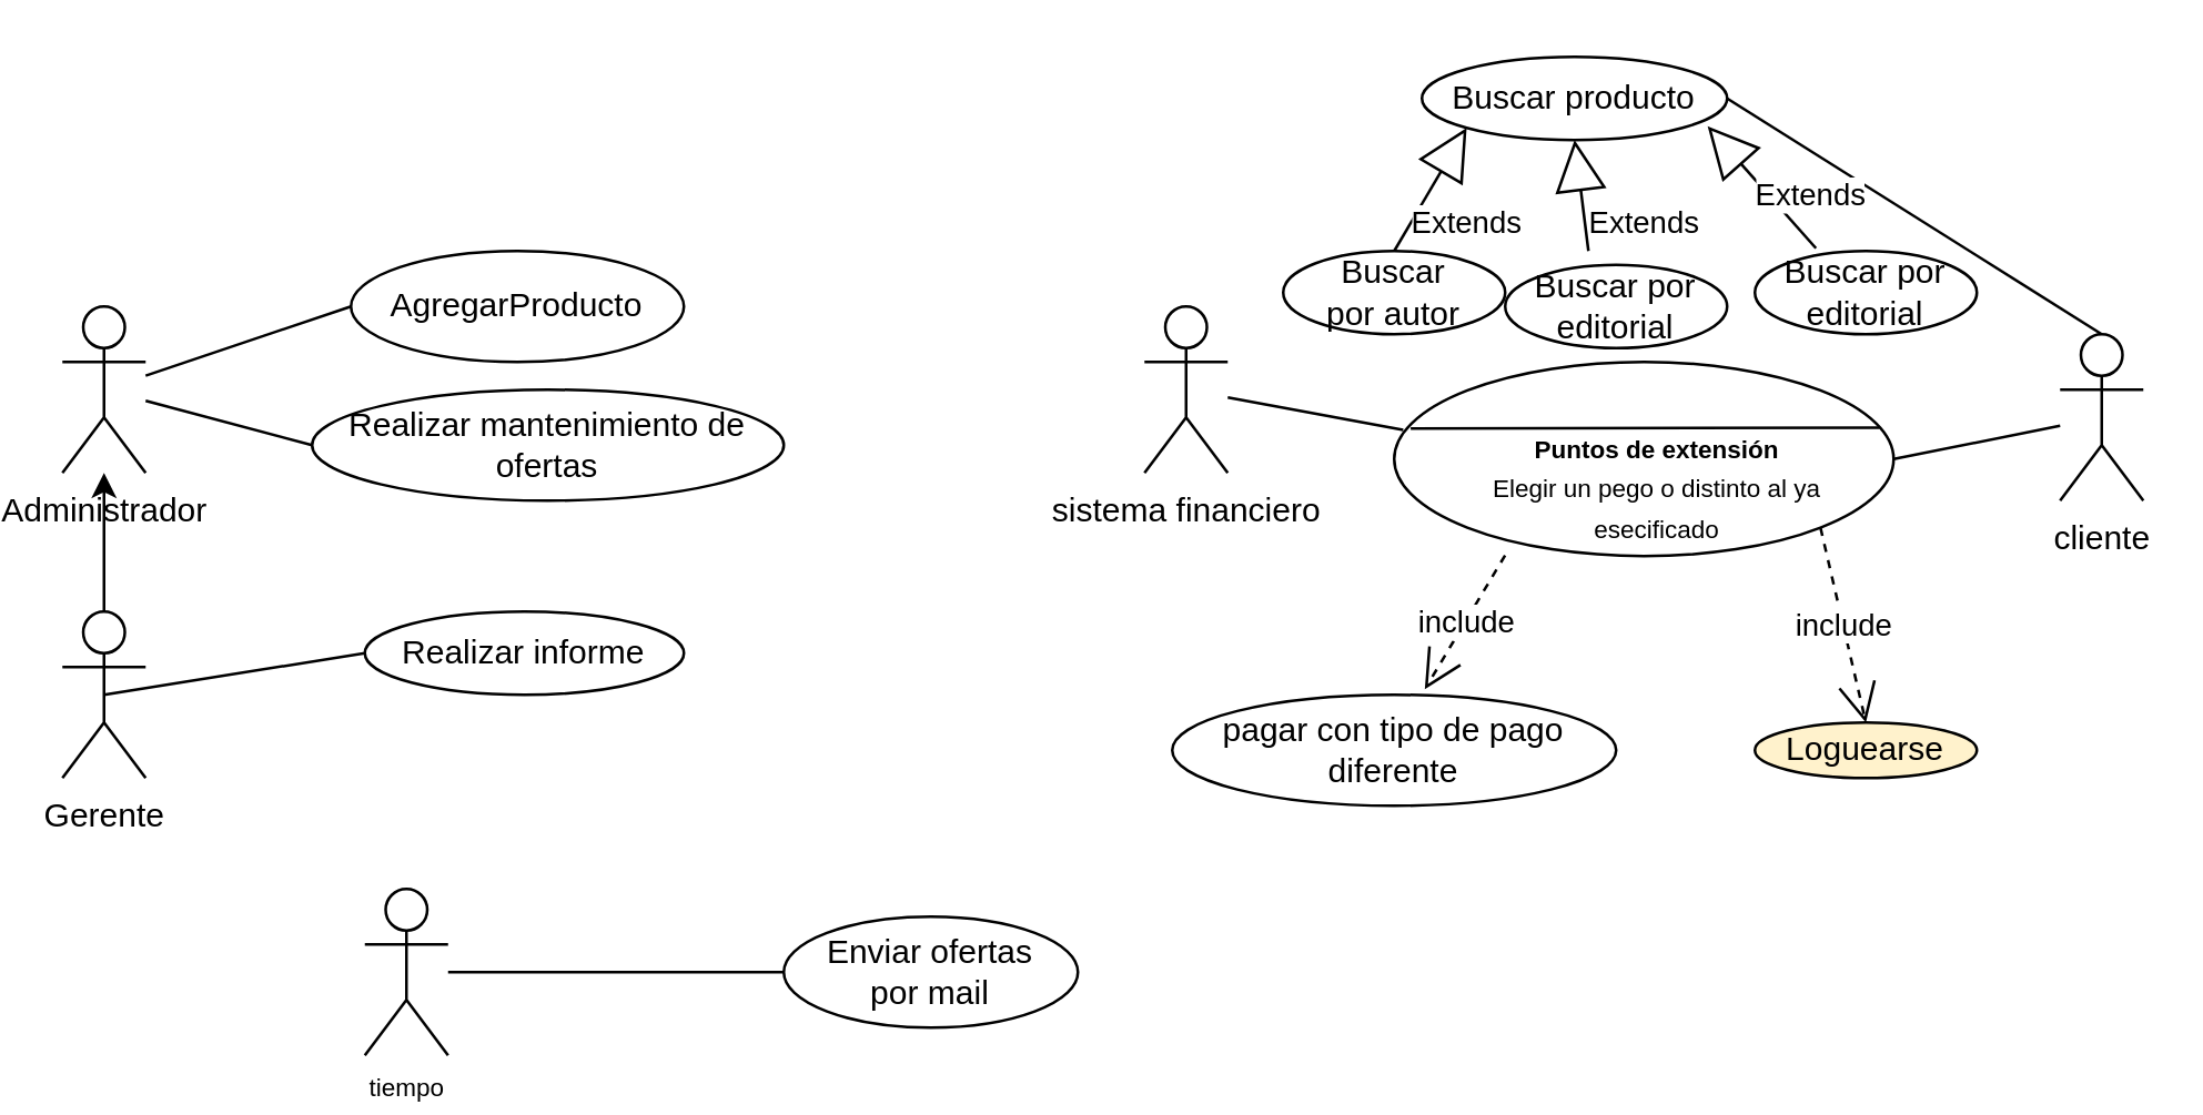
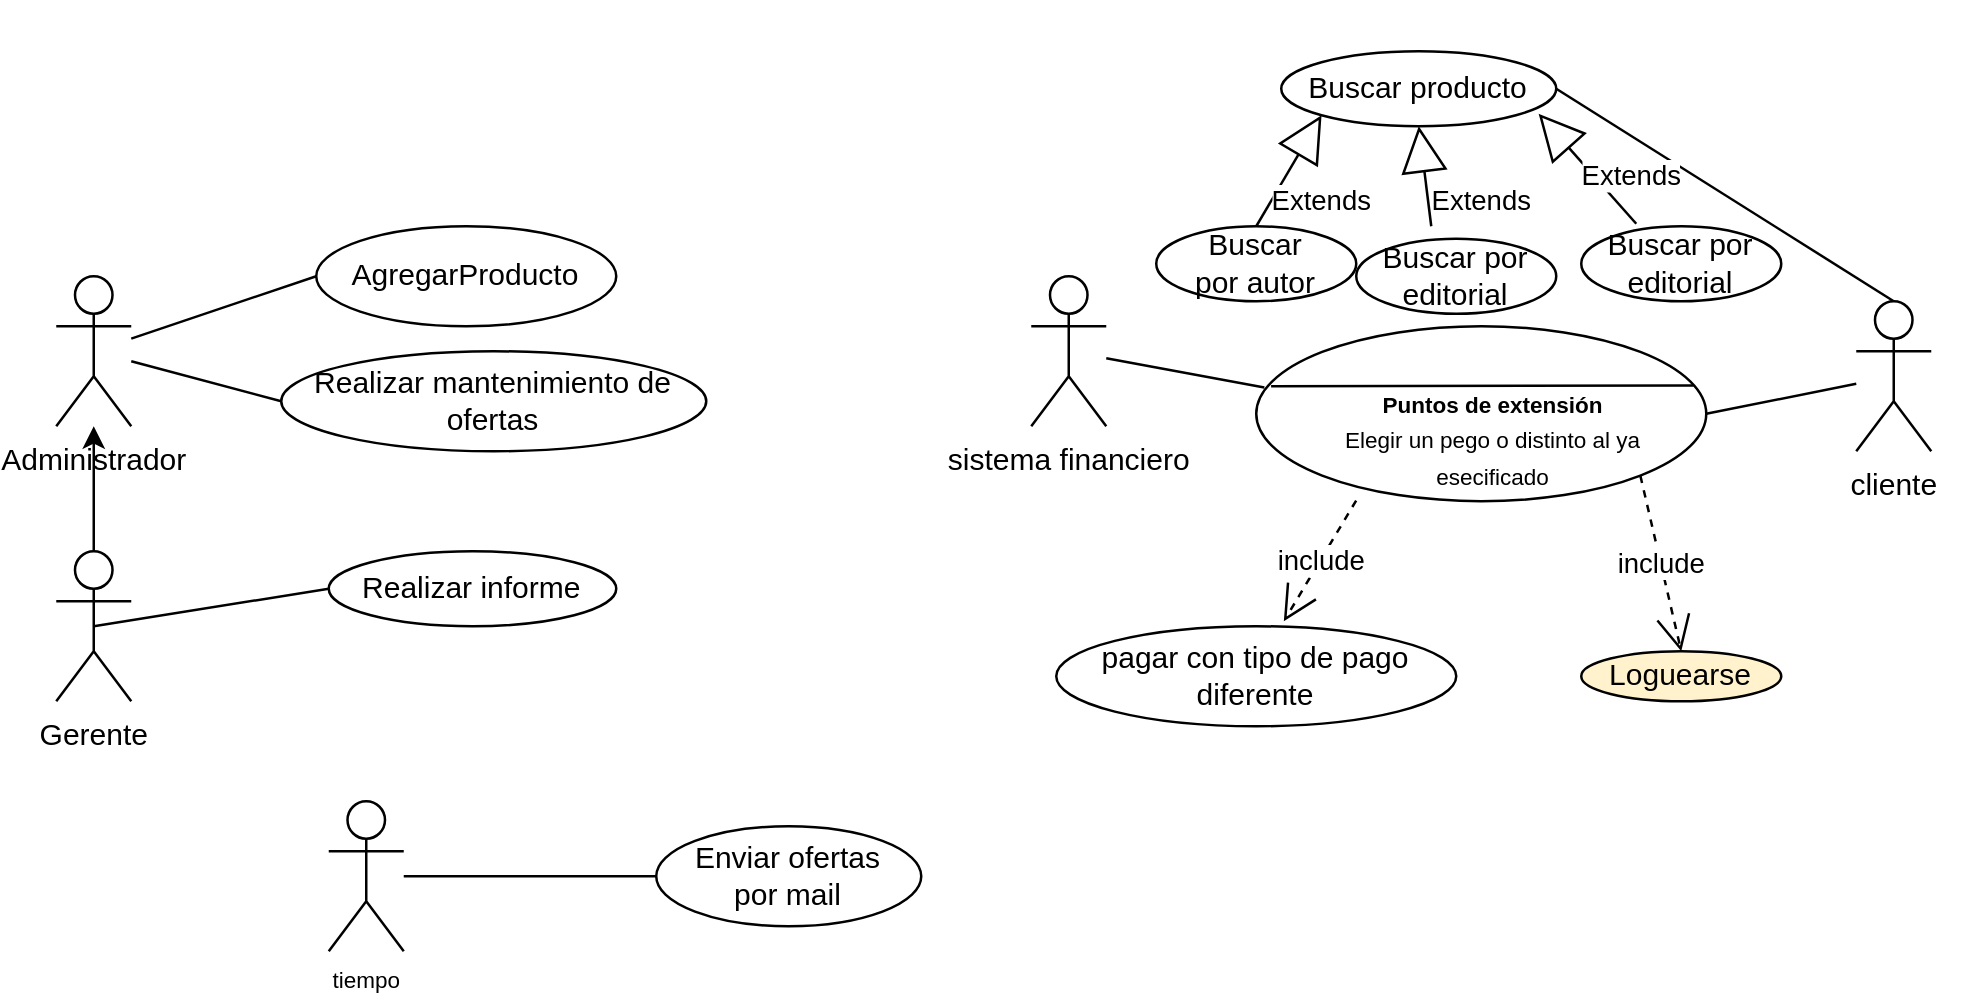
  <mxCell id="0" />
  <mxCell id="1" parent="0" />
  <mxCell id="2" value="Administrador" style="shape=umlActor;verticalLabelPosition=bottom;verticalAlign=top;html=1;outlineConnect=0;" parent="1" vertex="1"><mxGeometry x="20" y="110" width="30" height="60" as="geometry" /></mxCell>
  <mxCell id="3" style="edgeStyle=orthogonalEdgeStyle;rounded=0;orthogonalLoop=1;jettySize=auto;html=1;exitX=0.5;exitY=0;exitDx=0;exitDy=0;exitPerimeter=0;" parent="1" source="4" target="2" edge="1"><mxGeometry relative="1" as="geometry"><mxPoint x="35" y="190" as="targetPoint" /></mxGeometry></mxCell>
  <mxCell id="4" value="Gerente" style="shape=umlActor;verticalLabelPosition=bottom;verticalAlign=top;html=1;outlineConnect=0;" parent="1" vertex="1"><mxGeometry x="20" y="220" width="30" height="60" as="geometry" /></mxCell>
  <mxCell id="5" value="AgregarProducto" style="ellipse;whiteSpace=wrap;html=1;" parent="1" vertex="1"><mxGeometry x="124" y="90" width="120" height="40" as="geometry" /></mxCell>
  <mxCell id="6" value="Realizar mantenimiento de ofertas" style="ellipse;whiteSpace=wrap;html=1;" parent="1" vertex="1"><mxGeometry x="110" y="140" width="170" height="40" as="geometry" /></mxCell>
  <mxCell id="7" value="" style="endArrow=none;html=1;rounded=0;entryX=0;entryY=0.5;entryDx=0;entryDy=0;" parent="1" source="2" target="5" edge="1"><mxGeometry width="50" height="50" relative="1" as="geometry"><mxPoint x="70" y="110" as="sourcePoint" /><mxPoint x="120" y="60" as="targetPoint" /></mxGeometry></mxCell>
  <mxCell id="8" value="" style="endArrow=none;html=1;rounded=0;entryX=0;entryY=0.5;entryDx=0;entryDy=0;" parent="1" source="2" target="6" edge="1"><mxGeometry width="50" height="50" relative="1" as="geometry"><mxPoint x="90" y="240" as="sourcePoint" /><mxPoint x="140" y="190" as="targetPoint" /></mxGeometry></mxCell>
  <mxCell id="9" value="sistema financiero" style="shape=umlActor;verticalLabelPosition=bottom;verticalAlign=top;html=1;outlineConnect=0;" parent="1" vertex="1"><mxGeometry x="410" y="110" width="30" height="60" as="geometry" /></mxCell>
  <mxCell id="10" value="Realizar informe" style="ellipse;whiteSpace=wrap;html=1;" parent="1" vertex="1"><mxGeometry x="129" y="220" width="115" height="30" as="geometry" /></mxCell>
  <mxCell id="11" value="" style="endArrow=none;html=1;rounded=0;exitX=0.5;exitY=0.5;exitDx=0;exitDy=0;exitPerimeter=0;entryX=0;entryY=0.5;entryDx=0;entryDy=0;" parent="1" source="4" target="10" edge="1"><mxGeometry width="50" height="50" relative="1" as="geometry"><mxPoint x="170" y="170" as="sourcePoint" /><mxPoint x="220" y="120" as="targetPoint" /></mxGeometry></mxCell>
  <mxCell id="12" value="Buscar producto" style="ellipse;whiteSpace=wrap;html=1;" parent="1" vertex="1"><mxGeometry x="510" y="20" width="110" height="30" as="geometry" /></mxCell>
  <mxCell id="13" value="cliente" style="shape=umlActor;verticalLabelPosition=bottom;verticalAlign=top;html=1;outlineConnect=0;" parent="1" vertex="1"><mxGeometry x="740" y="120" width="30" height="60" as="geometry" /></mxCell>
  <mxCell id="14" value="" style="endArrow=none;html=1;rounded=0;entryX=1;entryY=0.5;entryDx=0;entryDy=0;exitX=0.5;exitY=0;exitDx=0;exitDy=0;exitPerimeter=0;" parent="1" source="13" target="12" edge="1"><mxGeometry width="50" height="50" relative="1" as="geometry"><mxPoint x="460" y="200" as="sourcePoint" /><mxPoint x="510" y="150" as="targetPoint" /></mxGeometry></mxCell>
  <mxCell id="15" value="Buscar &lt;br&gt;por autor" style="ellipse;whiteSpace=wrap;html=1;" parent="1" vertex="1"><mxGeometry x="460" y="90" width="80" height="30" as="geometry" /></mxCell>
  <mxCell id="16" value="Buscar por editorial" style="ellipse;whiteSpace=wrap;html=1;" parent="1" vertex="1"><mxGeometry x="540" y="95" width="80" height="30" as="geometry" /></mxCell>
  <mxCell id="17" value="Buscar por editorial" style="ellipse;whiteSpace=wrap;html=1;" parent="1" vertex="1"><mxGeometry x="630" y="90" width="80" height="30" as="geometry" /></mxCell>
  <mxCell id="18" value="Extends" style="endArrow=block;endSize=16;endFill=0;html=1;rounded=0;entryX=0;entryY=1;entryDx=0;entryDy=0;exitX=0.5;exitY=0;exitDx=0;exitDy=0;" parent="1" source="15" target="12" edge="1"><mxGeometry x="-0.151" y="-17" width="160" relative="1" as="geometry"><mxPoint x="490" y="210" as="sourcePoint" /><mxPoint x="650" y="210" as="targetPoint" /><mxPoint as="offset" /></mxGeometry></mxCell>
  <mxCell id="19" value="Extends" style="endArrow=block;endSize=16;endFill=0;html=1;rounded=0;entryX=0.5;entryY=1;entryDx=0;entryDy=0;" parent="1" target="12" edge="1"><mxGeometry x="-0.631" y="-21" width="160" relative="1" as="geometry"><mxPoint x="570" y="90" as="sourcePoint" /><mxPoint x="536.109" y="55.607" as="targetPoint" /><mxPoint as="offset" /></mxGeometry></mxCell>
  <mxCell id="20" value="Extends" style="endArrow=block;endSize=16;endFill=0;html=1;rounded=0;entryX=0.936;entryY=0.833;entryDx=0;entryDy=0;exitX=0.275;exitY=-0.033;exitDx=0;exitDy=0;entryPerimeter=0;exitPerimeter=0;" parent="1" source="17" target="12" edge="1"><mxGeometry x="-0.471" y="-11" width="160" relative="1" as="geometry"><mxPoint x="590" y="105" as="sourcePoint" /><mxPoint x="575" y="60" as="targetPoint" /><mxPoint as="offset" /></mxGeometry></mxCell>
  <mxCell id="21" value="" style="ellipse;whiteSpace=wrap;html=1;" parent="1" vertex="1"><mxGeometry x="500" y="130" width="180" height="70" as="geometry" /></mxCell>
  <mxCell id="22" value="" style="endArrow=none;html=1;rounded=0;entryX=0.018;entryY=0.35;entryDx=0;entryDy=0;entryPerimeter=0;" parent="1" source="9" target="21" edge="1"><mxGeometry width="50" height="50" relative="1" as="geometry"><mxPoint x="450" y="240" as="sourcePoint" /><mxPoint x="500" y="190" as="targetPoint" /></mxGeometry></mxCell>
  <mxCell id="23" value="" style="endArrow=none;html=1;rounded=0;exitX=1;exitY=0.5;exitDx=0;exitDy=0;" parent="1" source="21" target="13" edge="1"><mxGeometry width="50" height="50" relative="1" as="geometry"><mxPoint x="660" y="190" as="sourcePoint" /><mxPoint x="710" y="140" as="targetPoint" /></mxGeometry></mxCell>
  <mxCell id="24" value="Loguearse" style="ellipse;whiteSpace=wrap;html=1;fillColor=#fff2cc;" parent="1" vertex="1"><mxGeometry x="630" y="260" width="80" height="20" as="geometry" /></mxCell>
  <mxCell id="25" value="include" style="endArrow=open;endSize=12;dashed=1;html=1;rounded=0;entryX=0.5;entryY=0;entryDx=0;entryDy=0;exitX=1;exitY=1;exitDx=0;exitDy=0;" parent="1" source="21" target="24" edge="1"><mxGeometry width="160" relative="1" as="geometry"><mxPoint x="480" y="210" as="sourcePoint" /><mxPoint x="670" y="230" as="targetPoint" /><mxPoint as="offset" /></mxGeometry></mxCell>
  <mxCell id="26" value="pagar con tipo de pago diferente" style="ellipse;whiteSpace=wrap;html=1;" parent="1" vertex="1"><mxGeometry x="420" y="250" width="160" height="40" as="geometry" /></mxCell>
  <mxCell id="27" value="" style="endArrow=none;html=1;rounded=0;entryX=0.972;entryY=0.338;entryDx=0;entryDy=0;entryPerimeter=0;exitX=0.033;exitY=0.343;exitDx=0;exitDy=0;exitPerimeter=0;" parent="1" source="21" target="21" edge="1"><mxGeometry width="50" height="50" relative="1" as="geometry"><mxPoint x="500" y="157" as="sourcePoint" /><mxPoint x="680" y="170" as="targetPoint" /></mxGeometry></mxCell>
  <mxCell id="28" value="&lt;font style=&quot;font-size: 9px&quot;&gt;&lt;b&gt;Puntos de extensión&lt;/b&gt;&lt;br&gt;Elegir un pego o distinto al ya esecificado&lt;/font&gt;" style="text;html=1;strokeColor=none;fillColor=none;align=center;verticalAlign=middle;whiteSpace=wrap;rounded=0;" parent="1" vertex="1"><mxGeometry x="520" y="160" width="150" height="30" as="geometry" /></mxCell>
  <mxCell id="29" value="tiempo" style="shape=umlActor;verticalLabelPosition=bottom;verticalAlign=top;html=1;outlineConnect=0;fontSize=9;" parent="1" vertex="1"><mxGeometry x="129" y="320" width="30" height="60" as="geometry" /></mxCell>
- <mxCell id="30" value="&lt;font style=&quot;font-size: 12px&quot;&gt;Enviar ofertas&lt;br&gt;por mail&lt;/font&gt;" style="ellipse;whiteSpace=wrap;html=1;fontSize=9;" parent="1" vertex="1"><mxGeometry x="280" y="330" width="106" height="40" as="geometry" /></mxCell>
+ <mxCell id="30" value="&lt;font style=&quot;font-size: 12px&quot;&gt;Enviar ofertas&lt;br&gt;por mail&lt;/font&gt;" style="ellipse;whiteSpace=wrap;html=1;fontSize=9;" parent="1" vertex="1"><mxGeometry x="260" y="330" width="106" height="40" as="geometry" /></mxCell>
  <mxCell id="31" value="" style="endArrow=none;html=1;rounded=0;fontSize=12;entryX=0;entryY=0.5;entryDx=0;entryDy=0;" parent="1" source="29" target="30" edge="1"><mxGeometry width="50" height="50" relative="1" as="geometry"><mxPoint x="160" y="390" as="sourcePoint" /><mxPoint x="210" y="340" as="targetPoint" /></mxGeometry></mxCell>
  <mxCell id="32" value="include" style="endArrow=open;endSize=12;dashed=1;html=1;rounded=0;entryX=0.569;entryY=-0.05;entryDx=0;entryDy=0;exitX=0.222;exitY=0.996;exitDx=0;exitDy=0;exitPerimeter=0;entryPerimeter=0;" parent="1" source="21" target="26" edge="1"><mxGeometry width="160" relative="1" as="geometry"><mxPoint x="663.64" y="199.749" as="sourcePoint" /><mxPoint x="680" y="270" as="targetPoint" /><mxPoint as="offset" /></mxGeometry></mxCell>
